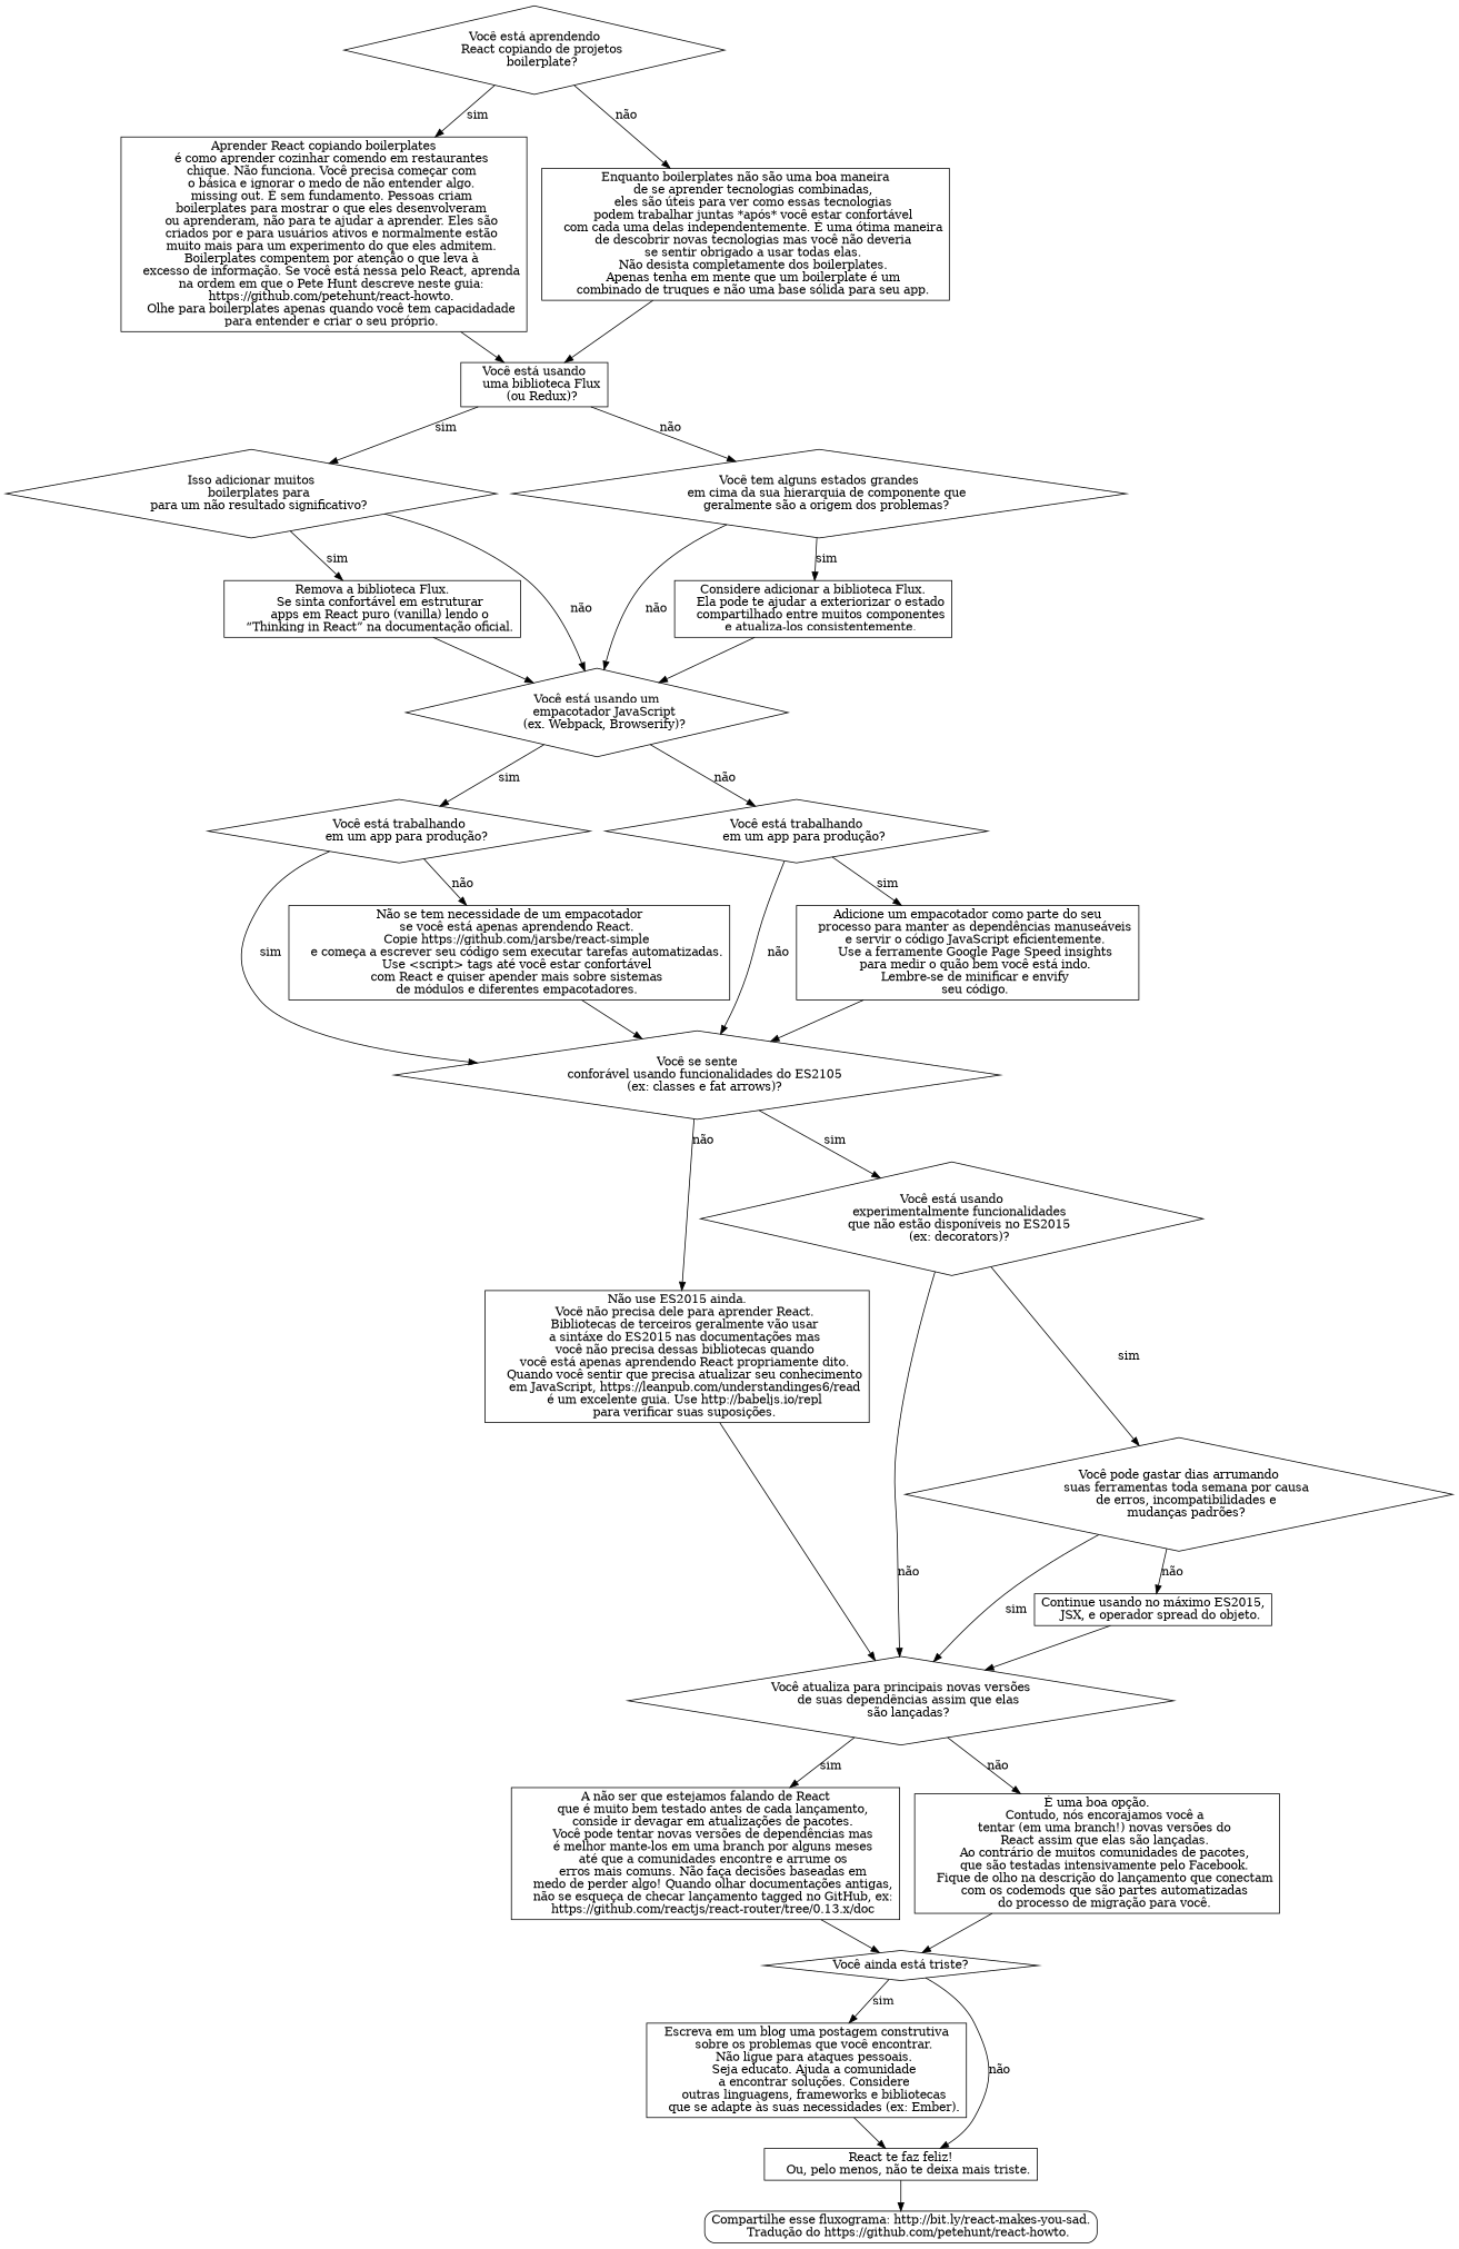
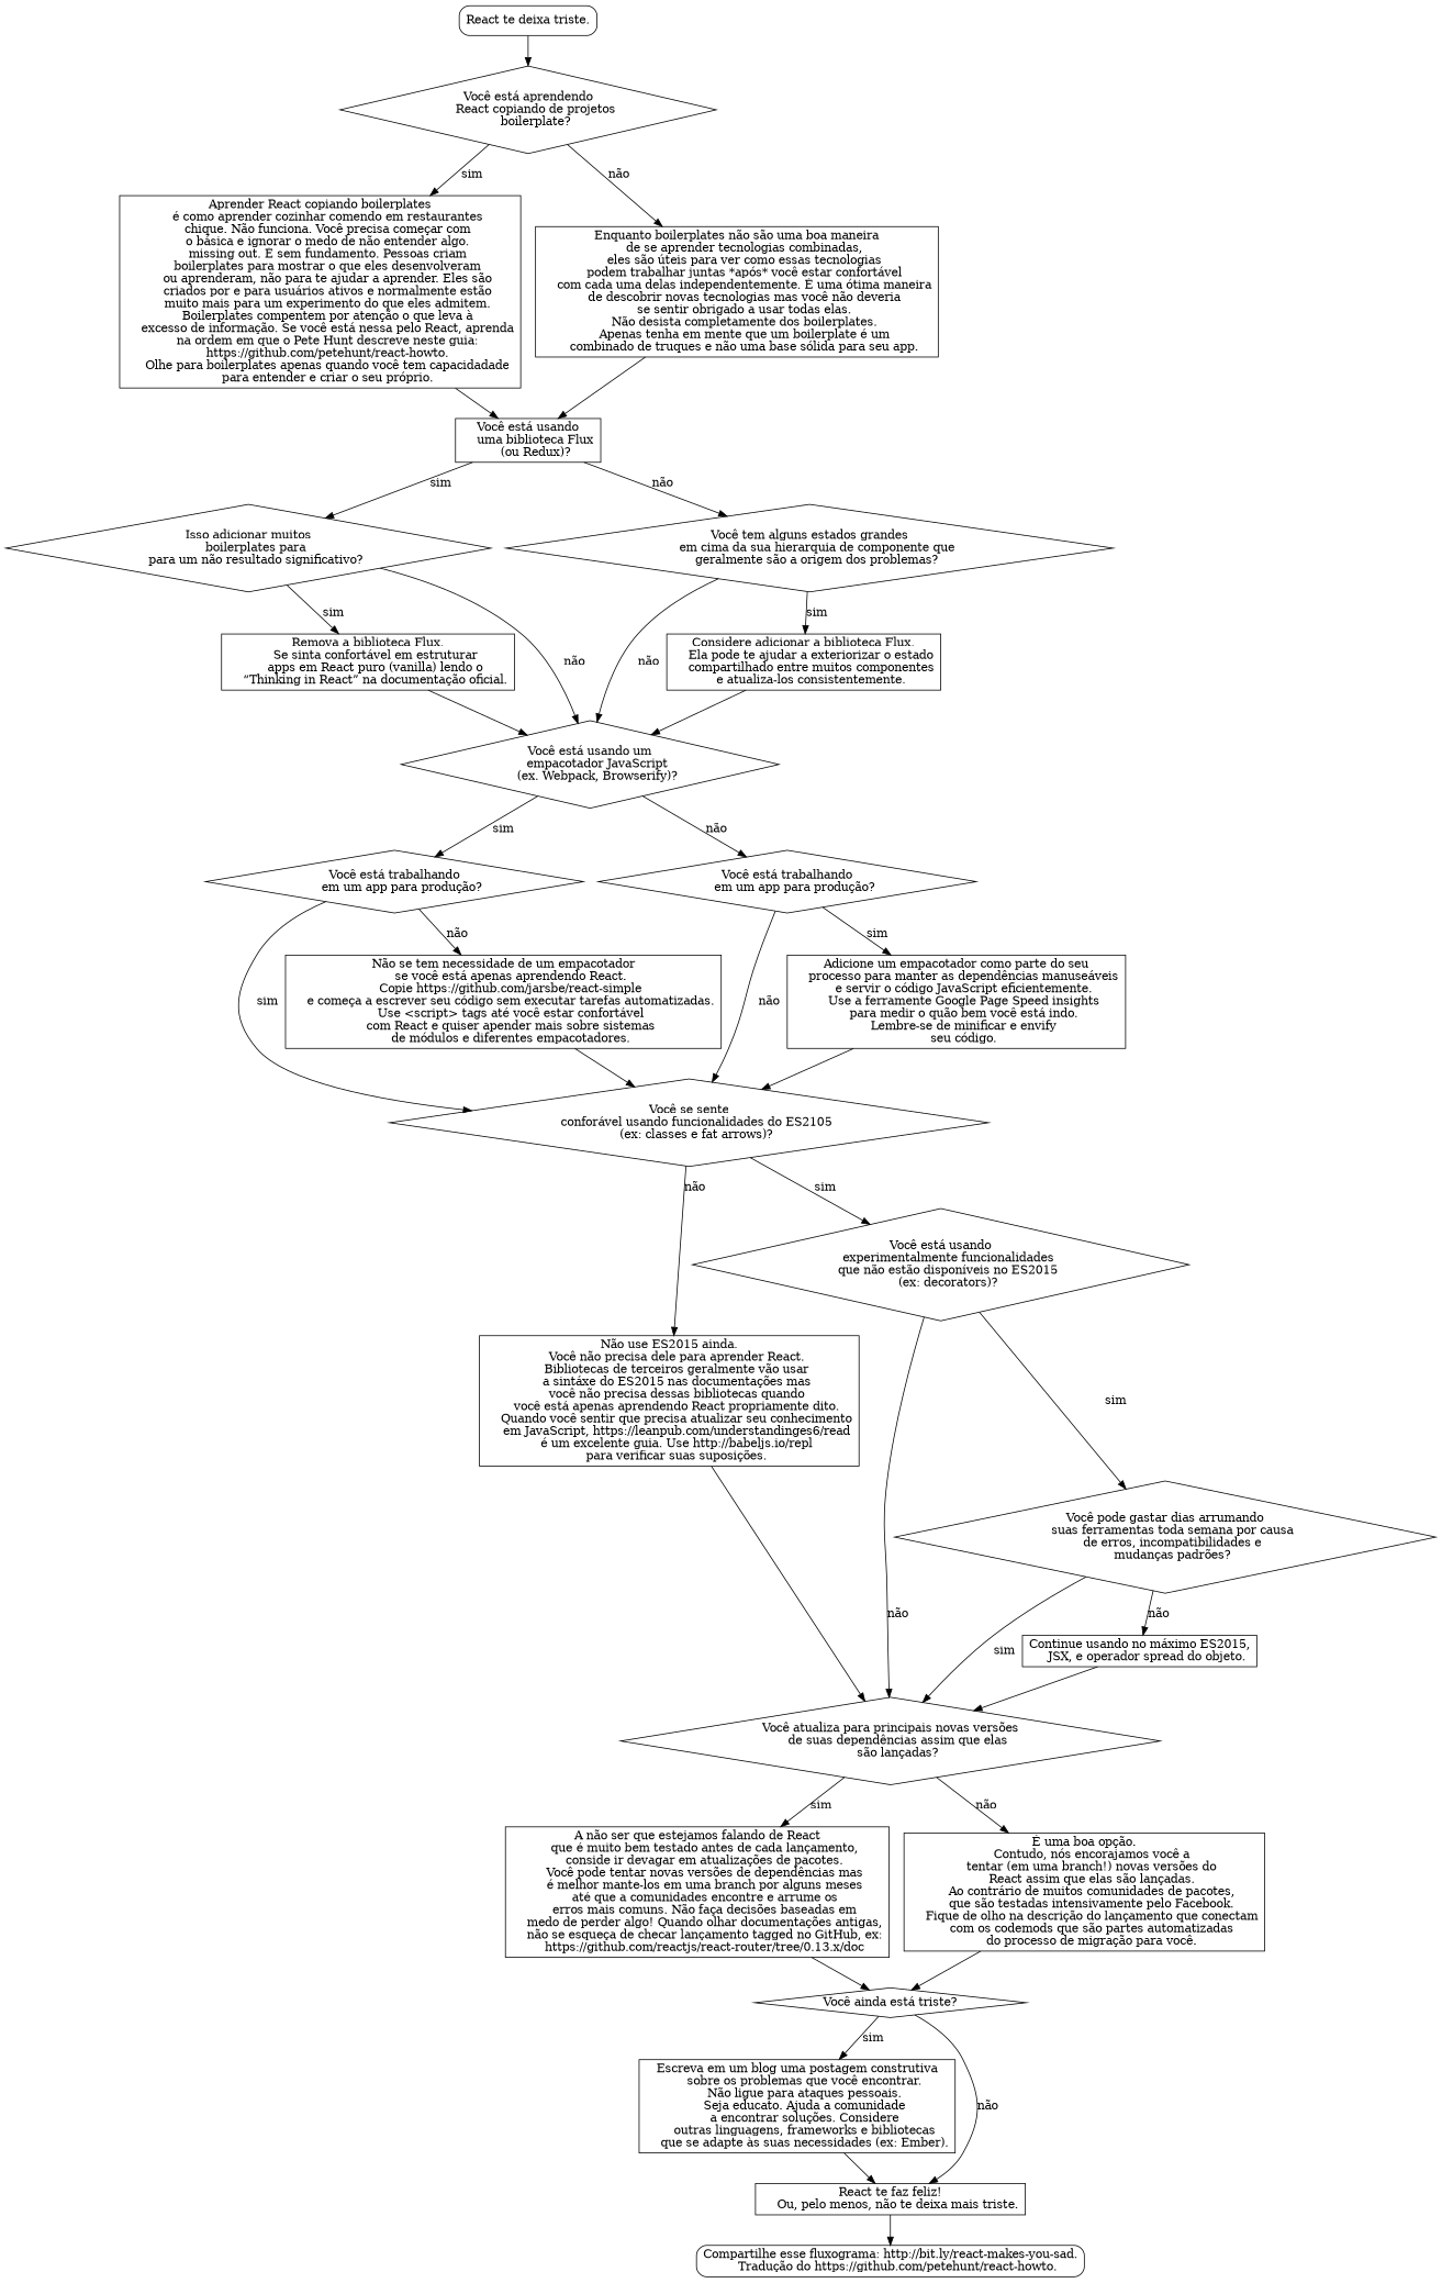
  digraph {
    node [shape=box]
+   n1 [label="React te deixa triste." style=rounded]
    n2 [label="Você está aprendendo\n    React copiando de projetos\n    boilerplate?" shape=diamond]
    n3 [label="Aprender React copiando boilerplates\n    é como aprender cozinhar comendo em restaurantes\n    chique. Não funciona. Você precisa começar com\n    o básica e ignorar o medo de não entender algo.\n    missing out. É sem fundamento. Pessoas criam\n    boilerplates para mostrar o que eles desenvolveram\n    ou aprenderam, não para te ajudar a aprender. Eles são\n    criados por e para usuários ativos e normalmente estão\n    muito mais para um experimento do que eles admitem.\n    Boilerplates compentem por atenção o que leva à\n    excesso de informação. Se você está nessa pelo React, aprenda\n    na ordem em que o Pete Hunt descreve neste guia:\n    https://github.com/petehunt/react-howto.\n    Olhe para boilerplates apenas quando você tem capacidadade\n    para entender e criar o seu próprio."]
    n4 [label="Enquanto boilerplates não são uma boa maneira\n    de se aprender tecnologias combinadas,\n    eles são úteis para ver como essas tecnologias\n    podem trabalhar juntas *após* você estar confortável\n    com cada uma delas independentemente. É uma ótima maneira\n    de descobrir novas tecnologias mas você não deveria\n    se sentir obrigado a usar todas elas.\n    Não desista completamente dos boilerplates.\n    Apenas tenha em mente que um boilerplate é um\n    combinado de truques e não uma base sólida para seu app."]
    n5 [label="Você está usando\n    uma biblioteca Flux\n    (ou Redux)?"]
    n6 [label="Isso adicionar muitos\n    boilerplates para\n    para um não resultado significativo?" shape=diamond]
    n7 [label="Você tem alguns estados grandes\n    em cima da sua hierarquia de componente que\n    geralmente são a origem dos problemas?" shape=diamond]
    n8 [label="Remova a biblioteca Flux.\n    Se sinta confortável em estruturar\n    apps em React puro (vanilla) lendo o\n    “Thinking in React” na documentação oficial."]
    n9 [label="Você está usando um\n    empacotador JavaScript\n    (ex. Webpack, Browserify)?" shape=diamond]
    n10 [label="Considere adicionar a biblioteca Flux.\n    Ela pode te ajudar a exteriorizar o estado\n    compartilhado entre muitos componentes\n    e atualiza-los consistentemente."]
    n11 [label="Você está trabalhando\n    em um app para produção?" shape=diamond]
    n12 [label="Você está trabalhando\n    em um app para produção?" shape=diamond]
    n13 [label="Você se sente\n    conforável usando funcionalidades do ES2105\n    (ex: classes e fat arrows)?" shape=diamond]
    n14 [label="Não se tem necessidade de um empacotador\n    se você está apenas aprendendo React.\n    Copie https://github.com/jarsbe/react-simple\n    e começa a escrever seu código sem executar tarefas automatizadas.\n    Use <script> tags até você estar confortável\n    com React e quiser apender mais sobre sistemas\n    de módulos e diferentes empacotadores."]
    n15 [label="Adicione um empacotador como parte do seu\n    processo para manter as dependências manuseáveis\n    e servir o código JavaScript eficientemente.\n    Use a ferramente Google Page Speed insights\n    para medir o quão bem você está indo.\n    Lembre-se de minificar e envify\n    seu código."]
    n16 [label="Não use ES2015 ainda.\n    Você não precisa dele para aprender React.\n    Bibliotecas de terceiros geralmente vão usar\n    a sintáxe do ES2015 nas documentações mas\n    você não precisa dessas bibliotecas quando\n    você está apenas aprendendo React propriamente dito.\n    Quando você sentir que precisa atualizar seu conhecimento\n    em JavaScript, https://leanpub.com/understandinges6/read\n    é um excelente guia. Use http://babeljs.io/repl\n    para verificar suas suposições."]
    n17 [label="Você está usando\n    experimentalmente funcionalidades\n    que não estão disponíveis no ES2015\n    (ex: decorators)?" shape=diamond]
    n18 [label="Você atualiza para principais novas versões\n    de suas dependências assim que elas\n    são lançadas?" shape=diamond]
    n19 [label="Você pode gastar dias arrumando\n    suas ferramentas toda semana por causa\n    de erros, incompatibilidades e\n    mudanças padrões?" shape=diamond]
    n20 [label="A não ser que estejamos falando de React\n    que é muito bem testado antes de cada lançamento,\n    conside ir devagar em atualizações de pacotes.\n    Você pode tentar novas versões de dependências mas\n    é melhor mante-los em uma branch por alguns meses\n    até que a comunidades encontre e arrume os\n    erros mais comuns. Não faça decisões baseadas em\n    medo de perder algo! Quando olhar documentações antigas,\n    não se esqueça de checar lançamento tagged no GitHub, ex:\n    https://github.com/reactjs/react-router/tree/0.13.x/doc"]
    n21 [label="É uma boa opção.\n    Contudo, nós encorajamos você a\n    tentar (em uma branch!) novas versões do\n    React assim que elas são lançadas.\n    Ao contrário de muitos comunidades de pacotes,\n    que são testadas intensivamente pelo Facebook.\n    Fique de olho na descrição do lançamento que conectam\n    com os codemods que são partes automatizadas\n    do processo de migração para você."]
    n22 [label="Continue usando no máximo ES2015,\n    JSX, e operador spread do objeto."]
    n23 [label="Você ainda está triste?" shape=diamond]
    n24 [label="Escreva em um blog uma postagem construtiva\n    sobre os problemas que você encontrar.\n    Não ligue para ataques pessoais.\n    Seja educato. Ajuda a comunidade\n    a encontrar soluções. Considere\n    outras linguagens, frameworks e bibliotecas\n    que se adapte às suas necessidades (ex: Ember)."]
    n25 [label="React te faz feliz!\n    Ou, pelo menos, não te deixa mais triste."]
    n26 [label="Compartilhe esse fluxograma: http://bit.ly/react-makes-you-sad.\n    Tradução do https://github.com/petehunt/react-howto." style=rounded]
+   n1 -> n2
    n2 -> n3 [label=sim]
    n2 -> n4 [label="não"]
    n3 -> n5
    n4 -> n5
    n5 -> n6 [label=sim]
    n5 -> n7 [label="não"]
    n6 -> n8 [label=sim]
    n6 -> n9 [label="não"]
    n7 -> n9 [label="não"]
    n7 -> n10 [label=sim]
    n8 -> n9
    n9 -> n11 [label=sim]
    n9 -> n12 [label="não"]
    n10 -> n9
    n11 -> n13 [label=sim]
    n11 -> n14 [label="não"]
    n12 -> n13 [label="não"]
    n12 -> n15 [label=sim]
    n13 -> n16 [label="não"]
    n13 -> n17 [label=sim]
    n14 -> n13
    n15 -> n13
    n16 -> n18
    n17 -> n18 [label="não"]
    n17 -> n19 [label=sim]
    n18 -> n20 [label=sim]
    n18 -> n21 [label="não"]
    n19 -> n18 [label=sim]
    n19 -> n22 [label="não"]
    n20 -> n23
    n21 -> n23
    n22 -> n18
    n23 -> n24 [label=sim]
    n23 -> n25 [label="não"]
    n24 -> n25
    n25 -> n26
  }
